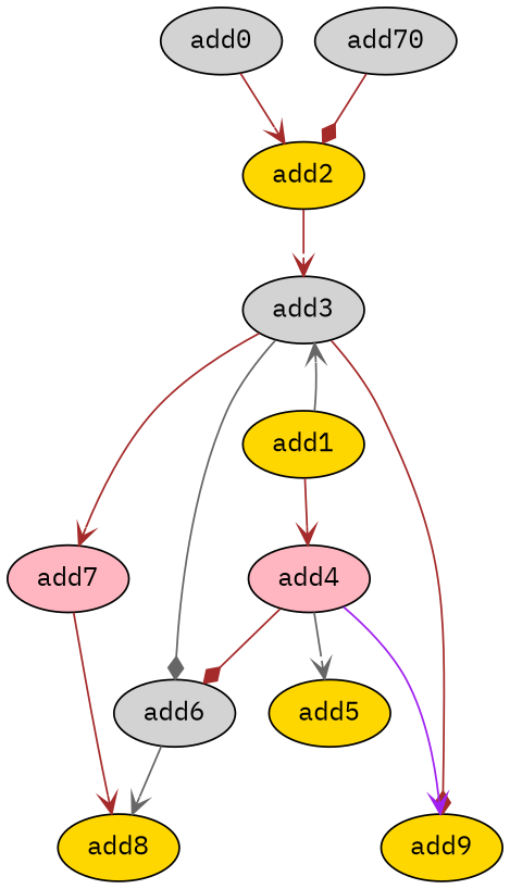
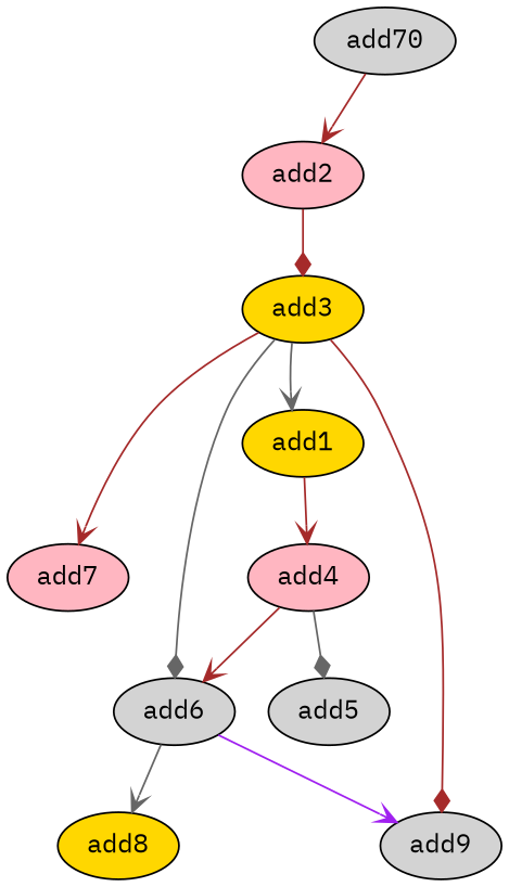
  strict digraph {
    fontname="IBM Plex Mono"
    node [fillcolor=lightgrey fontname="IBM Plex Mono" opcode=add style=filled]
    edge [arrowhead=vee color=brown fontname="IBM Plex Mono"]
-   add2 [fillcolor=gold]
-   add0
+   add2 [fillcolor=lightpink]
    add1 [fillcolor=gold]
-   add3
+   add3 [fillcolor=gold]
    add4 [fillcolor=lightpink]
    add6
    add7 [fillcolor=lightpink]
-   add9 [fillcolor=gold]
-   add5 [fillcolor=gold]
+   add9
+   add5
    add8 [fillcolor=gold]
    n11 [label=add70]
-   add2 -> add3
-   add0 -> add2
-   add1 -> add3 [color=gray40]
+   add2 -> add3 [arrowhead=diamond]
+   add3 -> add1 [color=gray40]
    add1 -> add4
    add3 -> add6 [arrowhead=diamond color=gray40]
    add3 -> add7
    add3 -> add9 [arrowhead=diamond]
-   add4 -> add6 [arrowhead=diamond]
-   add4 -> add5 [color=gray40]
-   add4 -> add9 [color=purple]
+   add4 -> add6
+   add4 -> add5 [arrowhead=diamond color=gray40]
+   add6 -> add9 [color=purple]
    add6 -> add8 [color=gray40]
-   add7 -> add8
-   n11 -> add2 [arrowhead=diamond]
+   n11 -> add2
  }
